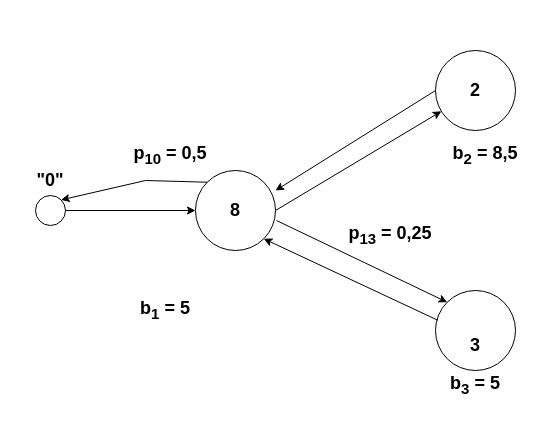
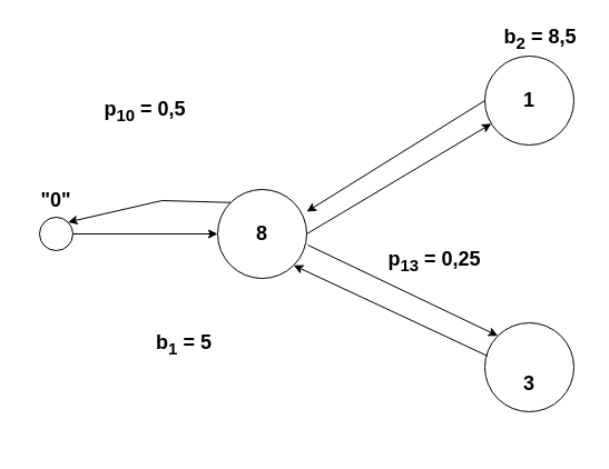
  <mxCell id="0" />
  <mxCell id="1" parent="0" />
  <mxCell id="2" value="" style="ellipse;whiteSpace=wrap;html=1;aspect=fixed;" vertex="1" parent="1"><mxGeometry x="195" y="170" width="80" height="80" as="geometry" /></mxCell>
  <mxCell id="3" value="" style="ellipse;whiteSpace=wrap;html=1;aspect=fixed;" vertex="1" parent="1"><mxGeometry x="435" y="50" width="80" height="80" as="geometry" /></mxCell>
  <mxCell id="4" value="" style="ellipse;whiteSpace=wrap;html=1;aspect=fixed;" vertex="1" parent="1"><mxGeometry x="435" y="290" width="80" height="80" as="geometry" /></mxCell>
  <mxCell id="5" value="" style="endArrow=classic;html=1;rounded=0;entryX=0.073;entryY=0.76;entryDx=0;entryDy=0;exitX=1;exitY=0.5;exitDx=0;exitDy=0;entryPerimeter=0;" edge="1" parent="1" source="2" target="3"><mxGeometry width="50" height="50" relative="1" as="geometry"><mxPoint x="345" y="260" as="sourcePoint" /><mxPoint x="395" y="210" as="targetPoint" /></mxGeometry></mxCell>
  <mxCell id="6" value="" style="endArrow=classic;html=1;rounded=0;exitX=0;exitY=0.5;exitDx=0;exitDy=0;" edge="1" parent="1" source="3"><mxGeometry width="50" height="50" relative="1" as="geometry"><mxPoint x="345" y="260" as="sourcePoint" /><mxPoint x="275" y="190" as="targetPoint" /></mxGeometry></mxCell>
  <mxCell id="7" value="" style="endArrow=classic;html=1;rounded=0;entryX=1;entryY=1;entryDx=0;entryDy=0;exitX=0.027;exitY=0.371;exitDx=0;exitDy=0;exitPerimeter=0;" edge="1" parent="1" source="4" target="2"><mxGeometry width="50" height="50" relative="1" as="geometry"><mxPoint x="269" y="350" as="sourcePoint" /><mxPoint x="435" y="251" as="targetPoint" /></mxGeometry></mxCell>
  <mxCell id="8" value="" style="endArrow=classic;html=1;rounded=0;entryX=0;entryY=0;entryDx=0;entryDy=0;" edge="1" parent="1" target="4"><mxGeometry width="50" height="50" relative="1" as="geometry"><mxPoint x="276" y="220" as="sourcePoint" /><mxPoint x="269" y="330" as="targetPoint" /></mxGeometry></mxCell>
  <mxCell id="9" value="&lt;b&gt;&lt;font style=&quot;font-size: 18px;&quot;&gt;8&lt;/font&gt;&lt;/b&gt;" style="text;html=1;align=center;verticalAlign=middle;whiteSpace=wrap;rounded=0;" vertex="1" parent="1"><mxGeometry x="205" y="195" width="60" height="30" as="geometry" /></mxCell>
- <mxCell id="10" value="&lt;b&gt;&lt;font style=&quot;font-size: 18px;&quot;&gt;2&lt;/font&gt;&lt;/b&gt;" style="text;html=1;align=center;verticalAlign=middle;whiteSpace=wrap;rounded=0;" vertex="1" parent="1"><mxGeometry x="445" y="75" width="60" height="30" as="geometry" /></mxCell>
+ <mxCell id="10" value="&lt;b&gt;&lt;font style=&quot;font-size: 18px;&quot;&gt;1&lt;/font&gt;&lt;/b&gt;" style="text;html=1;align=center;verticalAlign=middle;whiteSpace=wrap;rounded=0;" vertex="1" parent="1"><mxGeometry x="445" y="75" width="60" height="30" as="geometry" /></mxCell>
  <mxCell id="11" value="&lt;span style=&quot;font-size: 18px;&quot;&gt;&lt;b&gt;3&lt;/b&gt;&lt;/span&gt;" style="text;html=1;align=center;verticalAlign=middle;whiteSpace=wrap;rounded=0;" vertex="1" parent="1"><mxGeometry x="445" y="330" width="60" height="30" as="geometry" /></mxCell>
  <mxCell id="12" value="" style="shape=ellipse;html=1;dashed=0;whiteSpace=wrap;aspect=fixed;perimeter=ellipsePerimeter;" vertex="1" parent="1"><mxGeometry x="35" y="195" width="30" height="30" as="geometry" /></mxCell>
  <mxCell id="13" value="&lt;font style=&quot;font-size: 18px;&quot;&gt;&lt;b&gt;&quot;0&quot;&lt;/b&gt;&lt;/font&gt;" style="text;html=1;align=center;verticalAlign=middle;whiteSpace=wrap;rounded=0;" vertex="1" parent="1"><mxGeometry x="20" y="165" width="60" height="30" as="geometry" /></mxCell>
- <mxCell id="14" value="&lt;b&gt;&lt;font style=&quot;font-size: 18px;&quot;&gt;p&lt;sub&gt;10&lt;/sub&gt;&amp;nbsp;= 0,5&lt;/font&gt;&lt;/b&gt;" style="text;html=1;align=center;verticalAlign=middle;whiteSpace=wrap;rounded=0;" vertex="1" parent="1"><mxGeometry x="125" y="140" width="90" height="30" as="geometry" /></mxCell>
+ <mxCell id="14" value="&lt;b&gt;&lt;font style=&quot;font-size: 18px;&quot;&gt;p&lt;sub&gt;10&lt;/sub&gt;&amp;nbsp;= 0,5&lt;/font&gt;&lt;/b&gt;" style="text;html=1;align=center;verticalAlign=middle;whiteSpace=wrap;rounded=0;" vertex="1" parent="1"><mxGeometry x="85" y="85" width="90" height="30" as="geometry" /></mxCell>
  <mxCell id="15" value="&lt;b&gt;&lt;font style=&quot;font-size: 18px;&quot;&gt;p&lt;sub&gt;13&lt;/sub&gt;&amp;nbsp;= 0,25&lt;/font&gt;&lt;/b&gt;" style="text;html=1;align=center;verticalAlign=middle;whiteSpace=wrap;rounded=0;" vertex="1" parent="1"><mxGeometry x="345" y="220" width="90" height="30" as="geometry" /></mxCell>
  <mxCell id="16" value="&lt;span style=&quot;font-size: 18px;&quot;&gt;&lt;b&gt;b&lt;sub&gt;1&lt;/sub&gt;&amp;nbsp;= 5&lt;/b&gt;&lt;/span&gt;" style="text;html=1;align=center;verticalAlign=middle;whiteSpace=wrap;rounded=0;" vertex="1" parent="1"><mxGeometry x="135" y="295" width="60" height="30" as="geometry" /></mxCell>
- <mxCell id="17" value="&lt;span style=&quot;font-size: 18px;&quot;&gt;&lt;b&gt;b&lt;sub&gt;2&lt;/sub&gt;&amp;nbsp;= 8,5&lt;/b&gt;&lt;/span&gt;" style="text;html=1;align=center;verticalAlign=middle;whiteSpace=wrap;rounded=0;" vertex="1" parent="1"><mxGeometry x="445" y="140" width="80" height="30" as="geometry" /></mxCell>
- <mxCell id="18" value="&lt;span style=&quot;font-size: 18px;&quot;&gt;&lt;b&gt;b&lt;sub&gt;3&lt;/sub&gt;&amp;nbsp;= 5&lt;/b&gt;&lt;/span&gt;" style="text;html=1;align=center;verticalAlign=middle;whiteSpace=wrap;rounded=0;" vertex="1" parent="1"><mxGeometry x="445" y="370" width="60" height="30" as="geometry" /></mxCell>
+ <mxCell id="17" value="&lt;span style=&quot;font-size: 18px;&quot;&gt;&lt;b&gt;b&lt;sub&gt;2&lt;/sub&gt;&amp;nbsp;= 8,5&lt;/b&gt;&lt;/span&gt;" style="text;html=1;align=center;verticalAlign=middle;whiteSpace=wrap;rounded=0;" vertex="1" parent="1"><mxGeometry x="445" y="20" width="80" height="30" as="geometry" /></mxCell>
  <mxCell id="19" value="" style="endArrow=classic;html=1;rounded=0;exitX=1;exitY=0.5;exitDx=0;exitDy=0;entryX=0;entryY=0.5;entryDx=0;entryDy=0;" edge="1" parent="1" source="12" target="2"><mxGeometry width="50" height="50" relative="1" as="geometry"><mxPoint x="255" y="250" as="sourcePoint" /><mxPoint x="305" y="200" as="targetPoint" /></mxGeometry></mxCell>
  <mxCell id="20" value="" style="endArrow=classic;html=1;rounded=0;entryX=1;entryY=0;entryDx=0;entryDy=0;exitX=0;exitY=0;exitDx=0;exitDy=0;" edge="1" parent="1" source="2" target="12"><mxGeometry width="50" height="50" relative="1" as="geometry"><mxPoint x="255" y="250" as="sourcePoint" /><mxPoint x="305" y="200" as="targetPoint" /><Array as="points"><mxPoint x="145" y="180" /></Array></mxGeometry></mxCell>
